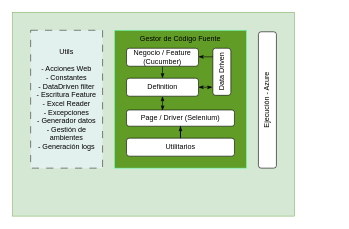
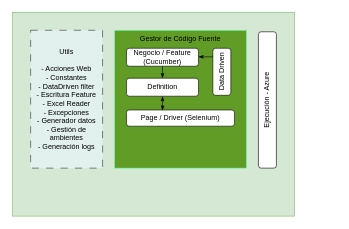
  <mxCell id="0" />
  <mxCell id="1" parent="0" />
  <mxCell id="2" value="" style="rounded=0;whiteSpace=wrap;html=1;fillColor=#d5e8d4;strokeColor=#82b366;" vertex="1" parent="1"><mxGeometry x="20" y="20" width="470" height="340" as="geometry" /></mxCell>
  <mxCell id="3" value="" style="rounded=0;whiteSpace=wrap;html=1;fillColor=#619c26;strokeColor=#66FFB3;" parent="1" vertex="1"><mxGeometry x="190" y="50" width="220" height="230" as="geometry" /></mxCell>
  <mxCell id="4" value="" style="edgeStyle=orthogonalEdgeStyle;rounded=0;orthogonalLoop=1;jettySize=auto;html=1;endArrow=classicThin;endFill=1;" parent="1" source="5" target="8" edge="1"><mxGeometry relative="1" as="geometry"><Array as="points"><mxPoint x="270" y="120" /><mxPoint x="270" y="120" /></Array></mxGeometry></mxCell>
  <mxCell id="5" value="Negocio / Feature&lt;br&gt;(Cucumber)" style="rounded=1;whiteSpace=wrap;html=1;" parent="1" vertex="1"><mxGeometry x="210" y="80" width="120" height="30" as="geometry" /></mxCell>
  <mxCell id="6" value="" style="rounded=0;orthogonalLoop=1;jettySize=auto;html=1;entryX=0.332;entryY=0.031;entryDx=0;entryDy=0;entryPerimeter=0;startArrow=classicThin;startFill=1;endArrow=classicThin;endFill=1;" parent="1" source="8" target="11" edge="1"><mxGeometry relative="1" as="geometry"><Array as="points"><mxPoint x="270" y="170" /><mxPoint x="270" y="180" /></Array></mxGeometry></mxCell>
- <mxCell id="7" value="" style="edgeStyle=orthogonalEdgeStyle;rounded=0;orthogonalLoop=1;jettySize=auto;html=1;entryX=0.174;entryY=-0.029;entryDx=0;entryDy=0;startArrow=classicThin;startFill=1;entryPerimeter=0;endArrow=classicThin;endFill=1;" parent="1" source="8" target="10" edge="1"><mxGeometry relative="1" as="geometry"><Array as="points"><mxPoint x="350" y="145" /><mxPoint x="350" y="145" /></Array></mxGeometry></mxCell>
  <mxCell id="8" value="Definition" style="rounded=1;whiteSpace=wrap;html=1;" parent="1" vertex="1"><mxGeometry x="210" y="130" width="120" height="30" as="geometry" /></mxCell>
  <mxCell id="9" value="" style="edgeStyle=orthogonalEdgeStyle;rounded=0;orthogonalLoop=1;jettySize=auto;html=1;exitX=0.835;exitY=-0.019;exitDx=0;exitDy=0;exitPerimeter=0;entryX=1;entryY=0.477;entryDx=0;entryDy=0;entryPerimeter=0;endArrow=classicThin;endFill=1;" parent="1" source="10" target="5" edge="1"><mxGeometry relative="1" as="geometry"><Array as="points"><mxPoint x="360" y="94" /></Array></mxGeometry></mxCell>
  <mxCell id="10" value="Data Driven" style="rounded=1;whiteSpace=wrap;html=1;rotation=-90;" parent="1" vertex="1"><mxGeometry x="329.75" y="104.25" width="78.5" height="30" as="geometry" /></mxCell>
  <mxCell id="11" value="Page / Driver (Selenium)" style="rounded=1;whiteSpace=wrap;html=1;" parent="1" vertex="1"><mxGeometry x="210" y="183" width="180" height="27" as="geometry" /></mxCell>
  <mxCell id="12" value="Gestor de Código Fuente" style="text;html=1;strokeColor=none;fillColor=none;align=center;verticalAlign=middle;whiteSpace=wrap;rounded=0;" parent="1" vertex="1"><mxGeometry x="220" y="54" width="160" height="20" as="geometry" /></mxCell>
  <mxCell id="13" value="Ejecución - Azure" style="rounded=1;whiteSpace=wrap;html=1;rotation=-90;" parent="1" vertex="1"><mxGeometry x="331.25" y="151.25" width="227.5" height="30" as="geometry" /></mxCell>
- <mxCell id="14" value="" style="edgeStyle=orthogonalEdgeStyle;rounded=0;orthogonalLoop=1;jettySize=auto;html=1;endArrow=classicThin;endFill=1;" parent="1" source="15" target="11" edge="1"><mxGeometry relative="1" as="geometry" /></mxCell>
- <mxCell id="15" value="Utilitarios" style="rounded=1;whiteSpace=wrap;html=1;" parent="1" vertex="1"><mxGeometry x="210" y="230" width="180" height="30" as="geometry" /></mxCell>
  <mxCell id="16" value="Utils&lt;br&gt;&lt;br&gt;- Acciones Web&lt;br&gt;- Constantes&lt;br&gt;- DataDriven filter&lt;br&gt;- Escritura Feature&lt;br&gt;- Excel Reader&lt;br&gt;- Excepciones&lt;br&gt;- Generador datos&lt;br&gt;- Gestión de ambientes&lt;br&gt;- Generación logs" style="rounded=0;whiteSpace=wrap;html=1;fillColor=#E2F0EE;strokeColor=#333333;dashed=1;dashPattern=12 12;" parent="1" vertex="1"><mxGeometry x="50" y="50" width="120" height="230" as="geometry" /></mxCell>
